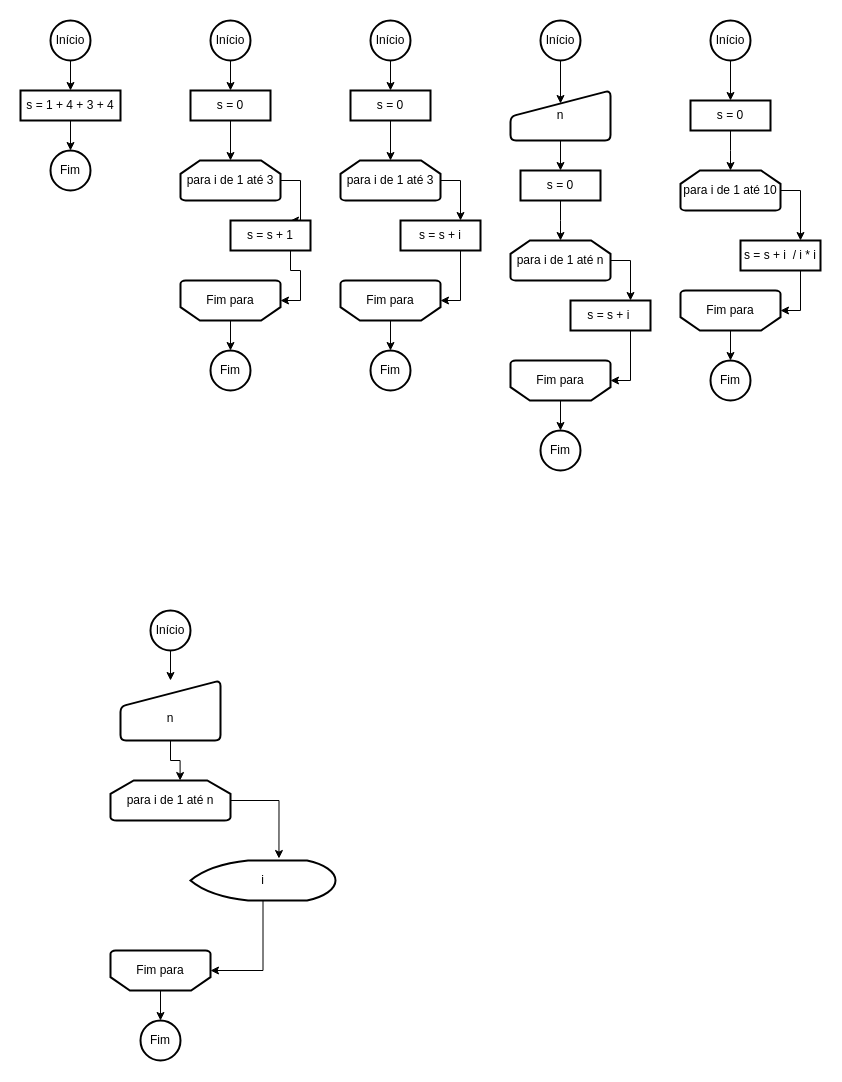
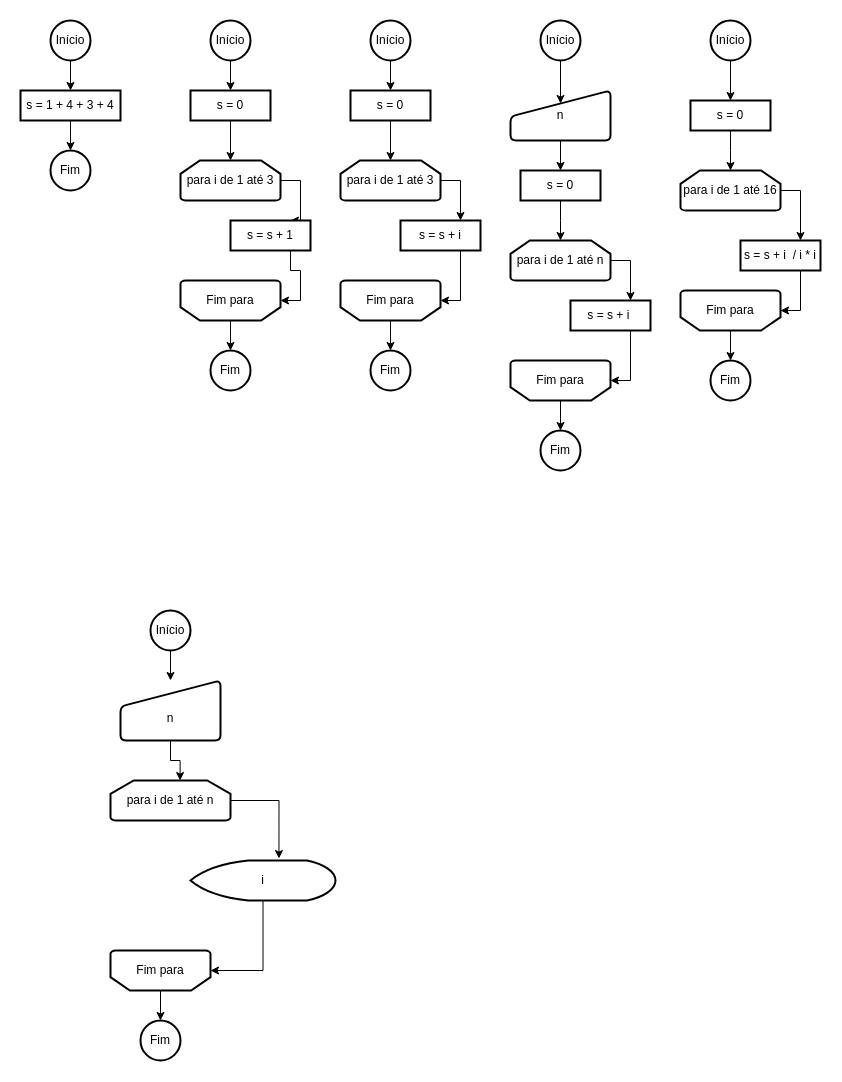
  <mxCell id="0" />
  <mxCell id="1" parent="0" />
  <mxCell id="2" value="" style="edgeStyle=orthogonalEdgeStyle;rounded=0;orthogonalLoop=1;jettySize=auto;html=1;" parent="1" source="3" target="13" edge="1"><mxGeometry relative="1" as="geometry" /></mxCell>
  <mxCell id="3" value="Início" style="strokeWidth=2;html=1;shape=mxgraph.flowchart.start_2;whiteSpace=wrap;aspect=fixed;" parent="1" vertex="1"><mxGeometry x="210" y="20" width="40" height="40" as="geometry" /></mxCell>
  <mxCell id="4" value="Fim" style="strokeWidth=2;html=1;shape=mxgraph.flowchart.start_2;whiteSpace=wrap;aspect=fixed;" parent="1" vertex="1"><mxGeometry x="210" y="350" width="40" height="40" as="geometry" /></mxCell>
  <mxCell id="5" style="edgeStyle=orthogonalEdgeStyle;rounded=0;orthogonalLoop=1;jettySize=auto;html=1;entryX=0.75;entryY=0;entryDx=0;entryDy=0;exitX=1;exitY=0.5;exitDx=0;exitDy=0;exitPerimeter=0;" parent="1" source="6" target="11" edge="1"><mxGeometry relative="1" as="geometry" /></mxCell>
  <mxCell id="6" value="para i de 1 até 3" style="strokeWidth=2;html=1;shape=mxgraph.flowchart.loop_limit;whiteSpace=wrap;" parent="1" vertex="1"><mxGeometry x="180" y="160" width="100" height="40" as="geometry" /></mxCell>
  <mxCell id="7" value="" style="group" parent="1" vertex="1" connectable="0"><mxGeometry x="180" y="280" width="100" height="40" as="geometry" /></mxCell>
  <mxCell id="8" value="" style="strokeWidth=2;html=1;shape=mxgraph.flowchart.loop_limit;whiteSpace=wrap;rotation=-180;horizontal=1;verticalAlign=middle;textDirection=ltr;" parent="7" vertex="1"><mxGeometry width="100" height="40" as="geometry" /></mxCell>
  <mxCell id="9" value="Fim para" style="text;strokeColor=none;align=center;fillColor=none;html=1;verticalAlign=middle;whiteSpace=wrap;rounded=0;" parent="7" vertex="1"><mxGeometry x="20" y="10" width="60" height="20" as="geometry" /></mxCell>
  <mxCell id="10" style="edgeStyle=orthogonalEdgeStyle;rounded=0;orthogonalLoop=1;jettySize=auto;html=1;entryX=0;entryY=0.5;entryDx=0;entryDy=0;entryPerimeter=0;exitX=0.75;exitY=1;exitDx=0;exitDy=0;" parent="1" source="11" target="8" edge="1"><mxGeometry relative="1" as="geometry" /></mxCell>
  <mxCell id="11" value="s = s + 1" style="rounded=0;whiteSpace=wrap;html=1;strokeWidth=2;" parent="1" vertex="1"><mxGeometry x="230" y="220" width="80" height="30" as="geometry" /></mxCell>
  <mxCell id="12" value="" style="edgeStyle=orthogonalEdgeStyle;rounded=0;orthogonalLoop=1;jettySize=auto;html=1;" parent="1" source="13" target="6" edge="1"><mxGeometry relative="1" as="geometry" /></mxCell>
  <mxCell id="13" value="s = 0" style="rounded=0;whiteSpace=wrap;html=1;strokeWidth=2;" parent="1" vertex="1"><mxGeometry x="190" y="90" width="80" height="30" as="geometry" /></mxCell>
  <mxCell id="14" value="Fim" style="strokeWidth=2;html=1;shape=mxgraph.flowchart.start_2;whiteSpace=wrap;aspect=fixed;" parent="1" vertex="1"><mxGeometry x="50" y="150" width="40" height="40" as="geometry" /></mxCell>
  <mxCell id="15" value="" style="edgeStyle=orthogonalEdgeStyle;rounded=0;orthogonalLoop=1;jettySize=auto;html=1;" parent="1" source="16" target="14" edge="1"><mxGeometry relative="1" as="geometry" /></mxCell>
  <mxCell id="16" value="s = 1 + 4 + 3 + 4" style="rounded=0;whiteSpace=wrap;html=1;strokeWidth=2;" parent="1" vertex="1"><mxGeometry x="20" y="90" width="100" height="30" as="geometry" /></mxCell>
  <mxCell id="17" value="" style="edgeStyle=orthogonalEdgeStyle;rounded=0;orthogonalLoop=1;jettySize=auto;html=1;" parent="1" source="18" target="16" edge="1"><mxGeometry relative="1" as="geometry" /></mxCell>
  <mxCell id="18" value="Início" style="strokeWidth=2;html=1;shape=mxgraph.flowchart.start_2;whiteSpace=wrap;aspect=fixed;" parent="1" vertex="1"><mxGeometry x="50" y="20" width="40" height="40" as="geometry" /></mxCell>
  <mxCell id="19" value="" style="edgeStyle=orthogonalEdgeStyle;rounded=0;orthogonalLoop=1;jettySize=auto;html=1;" parent="1" source="20" target="47" edge="1"><mxGeometry relative="1" as="geometry" /></mxCell>
  <mxCell id="20" value="n" style="html=1;strokeWidth=2;shape=manualInput;whiteSpace=wrap;rounded=1;size=26;arcSize=11;" parent="1" vertex="1"><mxGeometry x="510" y="90" width="100" height="50" as="geometry" /></mxCell>
  <mxCell id="21" style="edgeStyle=orthogonalEdgeStyle;rounded=0;orthogonalLoop=1;jettySize=auto;html=1;entryX=0.5;entryY=0;entryDx=0;entryDy=0;entryPerimeter=0;" parent="1" source="8" target="4" edge="1"><mxGeometry relative="1" as="geometry" /></mxCell>
  <mxCell id="22" value="" style="edgeStyle=orthogonalEdgeStyle;rounded=0;orthogonalLoop=1;jettySize=auto;html=1;" parent="1" source="23" target="33" edge="1"><mxGeometry relative="1" as="geometry" /></mxCell>
  <mxCell id="23" value="Início" style="strokeWidth=2;html=1;shape=mxgraph.flowchart.start_2;whiteSpace=wrap;aspect=fixed;" parent="1" vertex="1"><mxGeometry x="370" y="20" width="40" height="40" as="geometry" /></mxCell>
  <mxCell id="24" value="Fim" style="strokeWidth=2;html=1;shape=mxgraph.flowchart.start_2;whiteSpace=wrap;aspect=fixed;" parent="1" vertex="1"><mxGeometry x="370" y="350" width="40" height="40" as="geometry" /></mxCell>
  <mxCell id="25" style="edgeStyle=orthogonalEdgeStyle;rounded=0;orthogonalLoop=1;jettySize=auto;html=1;entryX=0.75;entryY=0;entryDx=0;entryDy=0;exitX=1;exitY=0.5;exitDx=0;exitDy=0;exitPerimeter=0;" parent="1" source="26" target="31" edge="1"><mxGeometry relative="1" as="geometry" /></mxCell>
  <mxCell id="26" value="para i de 1 até 3" style="strokeWidth=2;html=1;shape=mxgraph.flowchart.loop_limit;whiteSpace=wrap;" parent="1" vertex="1"><mxGeometry x="340" y="160" width="100" height="40" as="geometry" /></mxCell>
  <mxCell id="27" value="" style="group" parent="1" vertex="1" connectable="0"><mxGeometry x="340" y="280" width="100" height="40" as="geometry" /></mxCell>
  <mxCell id="28" value="" style="strokeWidth=2;html=1;shape=mxgraph.flowchart.loop_limit;whiteSpace=wrap;rotation=-180;horizontal=1;verticalAlign=middle;textDirection=ltr;" parent="27" vertex="1"><mxGeometry width="100" height="40" as="geometry" /></mxCell>
  <mxCell id="29" value="Fim para" style="text;strokeColor=none;align=center;fillColor=none;html=1;verticalAlign=middle;whiteSpace=wrap;rounded=0;" parent="27" vertex="1"><mxGeometry x="20" y="10" width="60" height="20" as="geometry" /></mxCell>
  <mxCell id="30" style="edgeStyle=orthogonalEdgeStyle;rounded=0;orthogonalLoop=1;jettySize=auto;html=1;entryX=0;entryY=0.5;entryDx=0;entryDy=0;entryPerimeter=0;exitX=0.75;exitY=1;exitDx=0;exitDy=0;" parent="1" source="31" target="28" edge="1"><mxGeometry relative="1" as="geometry" /></mxCell>
  <mxCell id="31" value="s = s + i" style="rounded=0;whiteSpace=wrap;html=1;strokeWidth=2;" parent="1" vertex="1"><mxGeometry x="400" y="220" width="80" height="30" as="geometry" /></mxCell>
  <mxCell id="32" value="" style="edgeStyle=orthogonalEdgeStyle;rounded=0;orthogonalLoop=1;jettySize=auto;html=1;" parent="1" source="33" target="26" edge="1"><mxGeometry relative="1" as="geometry" /></mxCell>
  <mxCell id="33" value="s = 0" style="rounded=0;whiteSpace=wrap;html=1;strokeWidth=2;" parent="1" vertex="1"><mxGeometry x="350" y="90" width="80" height="30" as="geometry" /></mxCell>
  <mxCell id="34" style="edgeStyle=orthogonalEdgeStyle;rounded=0;orthogonalLoop=1;jettySize=auto;html=1;entryX=0.5;entryY=0;entryDx=0;entryDy=0;entryPerimeter=0;" parent="1" source="28" target="24" edge="1"><mxGeometry relative="1" as="geometry" /></mxCell>
  <mxCell id="35" value="" style="edgeStyle=orthogonalEdgeStyle;rounded=0;orthogonalLoop=1;jettySize=auto;html=1;entryX=0.5;entryY=0.26;entryDx=0;entryDy=0;entryPerimeter=0;" parent="1" source="36" target="20" edge="1"><mxGeometry relative="1" as="geometry"><mxPoint x="560" y="90" as="targetPoint" /></mxGeometry></mxCell>
  <mxCell id="36" value="Início" style="strokeWidth=2;html=1;shape=mxgraph.flowchart.start_2;whiteSpace=wrap;aspect=fixed;" parent="1" vertex="1"><mxGeometry x="540" y="20" width="40" height="40" as="geometry" /></mxCell>
  <mxCell id="37" value="Fim" style="strokeWidth=2;html=1;shape=mxgraph.flowchart.start_2;whiteSpace=wrap;aspect=fixed;" parent="1" vertex="1"><mxGeometry x="540" y="430" width="40" height="40" as="geometry" /></mxCell>
  <mxCell id="38" style="edgeStyle=orthogonalEdgeStyle;rounded=0;orthogonalLoop=1;jettySize=auto;html=1;entryX=0.75;entryY=0;entryDx=0;entryDy=0;exitX=1;exitY=0.5;exitDx=0;exitDy=0;exitPerimeter=0;" parent="1" source="39" target="44" edge="1"><mxGeometry relative="1" as="geometry" /></mxCell>
  <mxCell id="39" value="para i de 1 até n" style="strokeWidth=2;html=1;shape=mxgraph.flowchart.loop_limit;whiteSpace=wrap;" parent="1" vertex="1"><mxGeometry x="510" y="240" width="100" height="40" as="geometry" /></mxCell>
  <mxCell id="40" value="" style="group" parent="1" vertex="1" connectable="0"><mxGeometry x="510" y="360" width="100" height="40" as="geometry" /></mxCell>
  <mxCell id="41" value="" style="strokeWidth=2;html=1;shape=mxgraph.flowchart.loop_limit;whiteSpace=wrap;rotation=-180;horizontal=1;verticalAlign=middle;textDirection=ltr;" parent="40" vertex="1"><mxGeometry width="100" height="40" as="geometry" /></mxCell>
  <mxCell id="42" value="Fim para" style="text;strokeColor=none;align=center;fillColor=none;html=1;verticalAlign=middle;whiteSpace=wrap;rounded=0;" parent="40" vertex="1"><mxGeometry x="20" y="10" width="60" height="20" as="geometry" /></mxCell>
  <mxCell id="43" style="edgeStyle=orthogonalEdgeStyle;rounded=0;orthogonalLoop=1;jettySize=auto;html=1;entryX=0;entryY=0.5;entryDx=0;entryDy=0;entryPerimeter=0;exitX=0.75;exitY=1;exitDx=0;exitDy=0;" parent="1" source="44" target="41" edge="1"><mxGeometry relative="1" as="geometry" /></mxCell>
  <mxCell id="44" value="s = s + i&amp;nbsp;" style="rounded=0;whiteSpace=wrap;html=1;strokeWidth=2;" parent="1" vertex="1"><mxGeometry x="570" y="300" width="80" height="30" as="geometry" /></mxCell>
  <mxCell id="45" style="edgeStyle=orthogonalEdgeStyle;rounded=0;orthogonalLoop=1;jettySize=auto;html=1;entryX=0.5;entryY=0;entryDx=0;entryDy=0;entryPerimeter=0;" parent="1" source="41" target="37" edge="1"><mxGeometry relative="1" as="geometry" /></mxCell>
  <mxCell id="46" value="" style="edgeStyle=orthogonalEdgeStyle;rounded=0;orthogonalLoop=1;jettySize=auto;html=1;" parent="1" source="47" edge="1"><mxGeometry relative="1" as="geometry"><mxPoint x="560" y="240" as="targetPoint" /></mxGeometry></mxCell>
  <mxCell id="47" value="s = 0" style="rounded=0;whiteSpace=wrap;html=1;strokeWidth=2;" parent="1" vertex="1"><mxGeometry x="520" y="170" width="80" height="30" as="geometry" /></mxCell>
  <mxCell id="48" value="Fim" style="strokeWidth=2;html=1;shape=mxgraph.flowchart.start_2;whiteSpace=wrap;aspect=fixed;" parent="1" vertex="1"><mxGeometry x="710" y="360" width="40" height="40" as="geometry" /></mxCell>
  <mxCell id="49" style="edgeStyle=orthogonalEdgeStyle;rounded=0;orthogonalLoop=1;jettySize=auto;html=1;entryX=0.75;entryY=0;entryDx=0;entryDy=0;exitX=1;exitY=0.5;exitDx=0;exitDy=0;exitPerimeter=0;" parent="1" source="50" target="55" edge="1"><mxGeometry relative="1" as="geometry" /></mxCell>
- <mxCell id="50" value="para i de 1 até 10" style="strokeWidth=2;html=1;shape=mxgraph.flowchart.loop_limit;whiteSpace=wrap;" parent="1" vertex="1"><mxGeometry x="680" y="170" width="100" height="40" as="geometry" /></mxCell>
+ <mxCell id="50" value="para i de 1 até 16" style="strokeWidth=2;html=1;shape=mxgraph.flowchart.loop_limit;whiteSpace=wrap;" parent="1" vertex="1"><mxGeometry x="680" y="170" width="100" height="40" as="geometry" /></mxCell>
  <mxCell id="51" value="" style="group" parent="1" vertex="1" connectable="0"><mxGeometry x="680" y="290" width="100" height="40" as="geometry" /></mxCell>
  <mxCell id="52" value="" style="strokeWidth=2;html=1;shape=mxgraph.flowchart.loop_limit;whiteSpace=wrap;rotation=-180;horizontal=1;verticalAlign=middle;textDirection=ltr;" parent="51" vertex="1"><mxGeometry width="100" height="40" as="geometry" /></mxCell>
  <mxCell id="53" value="Fim para" style="text;strokeColor=none;align=center;fillColor=none;html=1;verticalAlign=middle;whiteSpace=wrap;rounded=0;" parent="51" vertex="1"><mxGeometry x="20" y="10" width="60" height="20" as="geometry" /></mxCell>
  <mxCell id="54" style="edgeStyle=orthogonalEdgeStyle;rounded=0;orthogonalLoop=1;jettySize=auto;html=1;entryX=0;entryY=0.5;entryDx=0;entryDy=0;entryPerimeter=0;exitX=0.75;exitY=1;exitDx=0;exitDy=0;" parent="1" source="55" target="52" edge="1"><mxGeometry relative="1" as="geometry" /></mxCell>
  <mxCell id="55" value="s = s + i&amp;nbsp; / i * i" style="rounded=0;whiteSpace=wrap;html=1;strokeWidth=2;" parent="1" vertex="1"><mxGeometry x="740" y="240" width="80" height="30" as="geometry" /></mxCell>
  <mxCell id="56" style="edgeStyle=orthogonalEdgeStyle;rounded=0;orthogonalLoop=1;jettySize=auto;html=1;entryX=0.5;entryY=0;entryDx=0;entryDy=0;entryPerimeter=0;" parent="1" source="52" target="48" edge="1"><mxGeometry relative="1" as="geometry" /></mxCell>
  <mxCell id="57" value="" style="edgeStyle=orthogonalEdgeStyle;rounded=0;orthogonalLoop=1;jettySize=auto;html=1;" parent="1" source="58" edge="1"><mxGeometry relative="1" as="geometry"><mxPoint x="730" y="170" as="targetPoint" /></mxGeometry></mxCell>
  <mxCell id="58" value="s = 0" style="rounded=0;whiteSpace=wrap;html=1;strokeWidth=2;" parent="1" vertex="1"><mxGeometry x="690" y="100" width="80" height="30" as="geometry" /></mxCell>
  <mxCell id="59" style="edgeStyle=orthogonalEdgeStyle;rounded=0;orthogonalLoop=1;jettySize=auto;html=1;entryX=0.5;entryY=0;entryDx=0;entryDy=0;" parent="1" source="60" target="58" edge="1"><mxGeometry relative="1" as="geometry" /></mxCell>
  <mxCell id="60" value="Início" style="strokeWidth=2;html=1;shape=mxgraph.flowchart.start_2;whiteSpace=wrap;aspect=fixed;" parent="1" vertex="1"><mxGeometry x="710" y="20" width="40" height="40" as="geometry" /></mxCell>
  <mxCell id="61" style="edgeStyle=orthogonalEdgeStyle;rounded=0;orthogonalLoop=1;jettySize=auto;html=1;" edge="1" parent="1" source="62" target="71"><mxGeometry relative="1" as="geometry" /></mxCell>
  <mxCell id="62" value="Início" style="strokeWidth=2;html=1;shape=mxgraph.flowchart.start_2;whiteSpace=wrap;aspect=fixed;" vertex="1" parent="1"><mxGeometry y="610" width="40" height="40" as="geometry" x="150" /></mxCell>
  <mxCell id="63" value="Fim" style="strokeWidth=2;html=1;shape=mxgraph.flowchart.start_2;whiteSpace=wrap;aspect=fixed;" vertex="1" parent="1"><mxGeometry x="140" y="1020" width="40" height="40" as="geometry" /></mxCell>
  <mxCell id="64" style="edgeStyle=orthogonalEdgeStyle;rounded=0;orthogonalLoop=1;jettySize=auto;html=1;entryX=0.61;entryY=-0.05;entryDx=0;entryDy=0;entryPerimeter=0;exitX=1;exitY=0.5;exitDx=0;exitDy=0;exitPerimeter=0;" edge="1" parent="1" source="65" target="73"><mxGeometry relative="1" as="geometry" /></mxCell>
  <mxCell id="65" value="para i de 1 até n" style="strokeWidth=2;html=1;shape=mxgraph.flowchart.loop_limit;whiteSpace=wrap;" vertex="1" parent="1"><mxGeometry x="110" y="780" width="120" height="40" as="geometry" /></mxCell>
  <mxCell id="66" value="" style="group" vertex="1" connectable="0" parent="1"><mxGeometry x="110" y="950" width="100" height="40" as="geometry" /></mxCell>
  <mxCell id="67" value="" style="strokeWidth=2;html=1;shape=mxgraph.flowchart.loop_limit;whiteSpace=wrap;rotation=-180;horizontal=1;verticalAlign=middle;textDirection=ltr;" vertex="1" parent="66"><mxGeometry width="100" height="40" as="geometry" /></mxCell>
  <mxCell id="68" value="Fim para" style="text;strokeColor=none;align=center;fillColor=none;html=1;verticalAlign=middle;whiteSpace=wrap;rounded=0;" vertex="1" parent="66"><mxGeometry x="20" y="10" width="60" height="20" as="geometry" /></mxCell>
  <mxCell id="69" style="edgeStyle=orthogonalEdgeStyle;rounded=0;orthogonalLoop=1;jettySize=auto;html=1;entryX=0.5;entryY=0;entryDx=0;entryDy=0;entryPerimeter=0;" edge="1" parent="1" source="67" target="63"><mxGeometry relative="1" as="geometry" /></mxCell>
  <mxCell id="70" style="edgeStyle=orthogonalEdgeStyle;rounded=0;orthogonalLoop=1;jettySize=auto;html=1;entryX=0.58;entryY=0;entryDx=0;entryDy=0;entryPerimeter=0;" edge="1" parent="1" source="71" target="65"><mxGeometry relative="1" as="geometry" /></mxCell>
  <mxCell id="71" value="&lt;br&gt;n" style="html=1;strokeWidth=2;shape=manualInput;whiteSpace=wrap;rounded=1;size=26;arcSize=11;" vertex="1" parent="1"><mxGeometry x="120" y="680" width="100" height="60" as="geometry" /></mxCell>
  <mxCell id="72" style="edgeStyle=orthogonalEdgeStyle;rounded=0;orthogonalLoop=1;jettySize=auto;html=1;entryX=0;entryY=0.5;entryDx=0;entryDy=0;entryPerimeter=0;" edge="1" parent="1" source="73" target="67"><mxGeometry relative="1" as="geometry" /></mxCell>
  <mxCell id="73" value="i" style="strokeWidth=2;html=1;shape=mxgraph.flowchart.display;whiteSpace=wrap;" vertex="1" parent="1"><mxGeometry x="190" y="860" width="145" height="40" as="geometry" /></mxCell>
